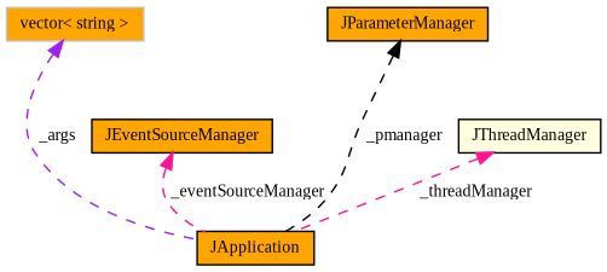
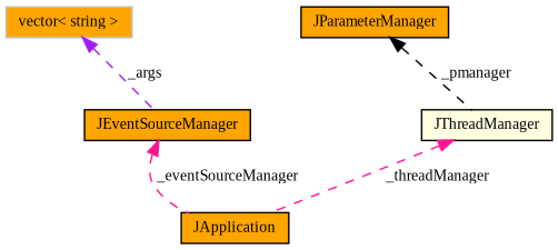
  digraph {
    fontname="Liberation Serif"
    node [color=black fillcolor=orange fontname="Liberation Serif" fontsize=10 shape=record style=filled]
    edge [color=deeppink dir=back fontname="Liberation Serif" fontsize=10 labelfontname=Helvetica labelfontsize=10 style=dashed]
    n1 [fontcolor=black height=0.2 label=JApplication width=0.4]
    n2 [height=0.2 label=JEventSourceManager width=0.4]
    n3 [color=grey75 height=0.2 label="vector\< string \>" width=0.4]
    n4 [fillcolor=lightyellow height=0.2 label=JThreadManager width=0.4]
    n5 [height=0.2 label=JParameterManager width=0.4]
    n2 -> n1 [label=" _eventSourceManager"]
-   n3 -> n1 [color=purple label=" _args"]
+   n3 -> n2 [color=purple label=" _args"]
    n4 -> n1 [label=" _threadManager"]
-   n5 -> n1 [color=black label=" _pmanager"]
+   n5 -> n4 [color=black label=" _pmanager"]
  }
